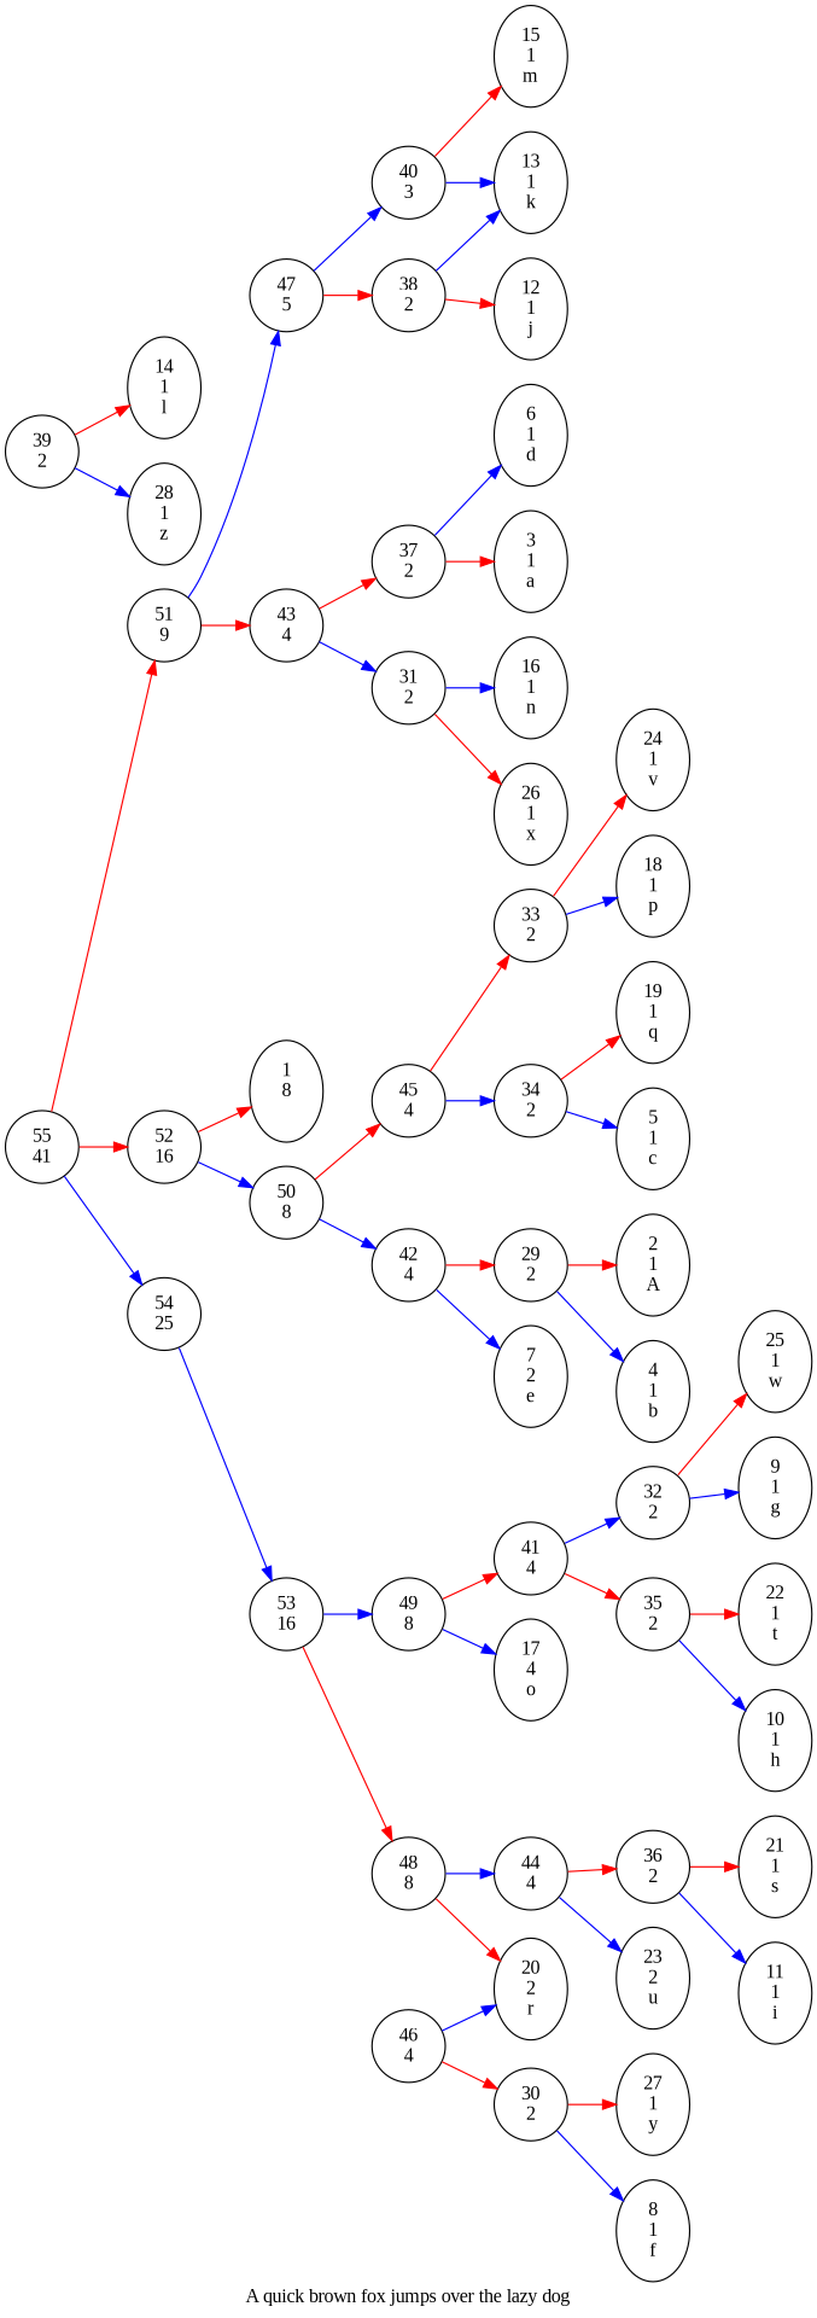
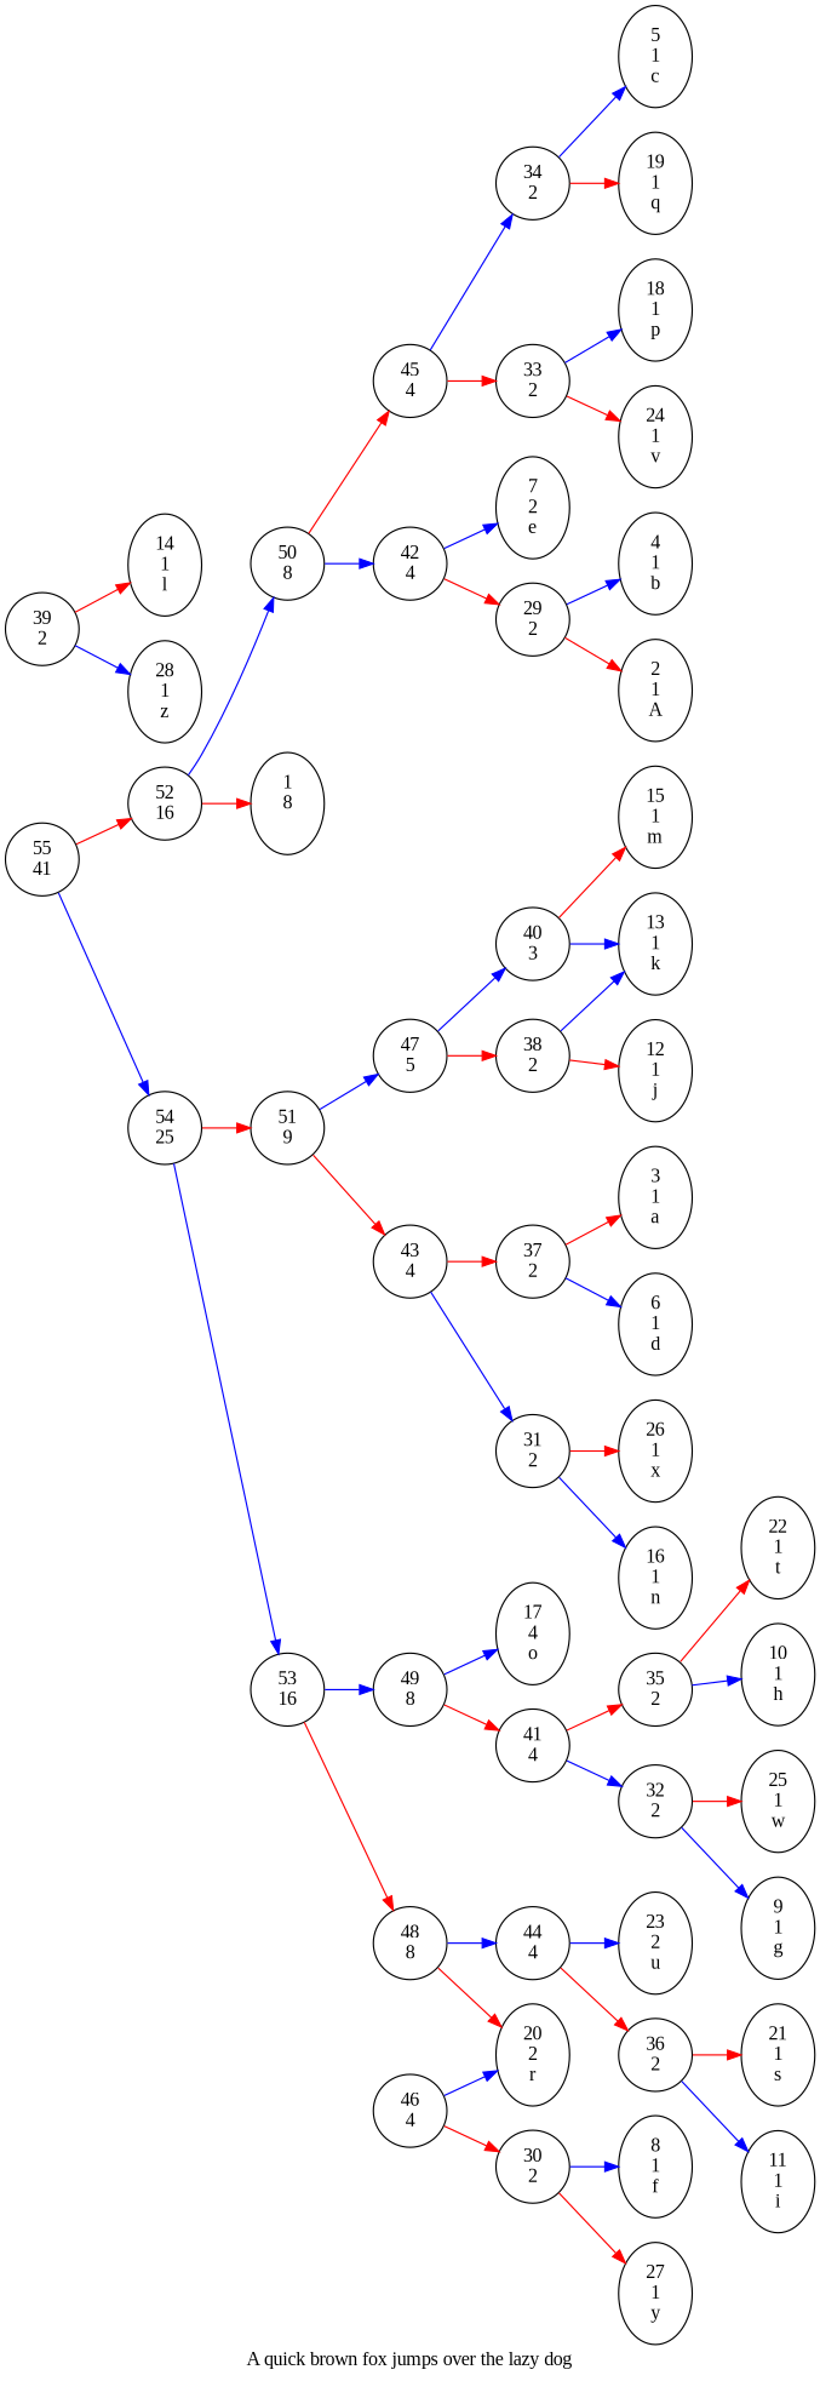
  digraph {
    fontname="Liberation Serif"
    label=" A quick brown fox jumps over the lazy dog "
    rankdir=LR
    node [fontname="Liberation Serif"]
    edge [color=red fontname="Liberation Serif"]
    "29\n2"
    "2\n1\nA"
    "4\n1\nb"
    "30\n2"
    "27\n1\ny"
    "8\n1\nf"
    "31\n2"
    "26\n1\nx"
    "16\n1\nn"
    "32\n2"
    "25\n1\nw"
    "9\n1\ng"
    "33\n2"
    "24\n1\nv"
    "18\n1\np"
    "34\n2"
    "19\n1\nq"
    "5\n1\nc"
    "35\n2"
    "22\n1\nt"
    "10\n1\nh"
    "36\n2"
    "21\n1\ns"
    "11\n1\ni"
    "37\n2"
    "3\n1\na"
    "6\n1\nd"
    "38\n2"
    "12\n1\nj"
    "13\n1\nk"
    "39\n2"
    "14\n1\nl"
    "28\n1\nz"
    "40\n3"
    "15\n1\nm"
    "41\n4"
    "42\n4"
    "7\n2\ne"
    "43\n4"
    "44\n4"
    "23\n2\nu"
    "45\n4"
    "46\n4"
    "20\n2\nr"
    "47\n5"
    "48\n8"
    "49\n8"
    "17\n4\no"
    "50\n8"
    "51\n9"
    "52\n16"
    "1\n8\n "
    "53\n16"
    "54\n25"
    "55\n41"
    "29\n2" -> "2\n1\nA"
    "29\n2" -> "4\n1\nb" [color=blue]
    "30\n2" -> "27\n1\ny"
    "30\n2" -> "8\n1\nf" [color=blue]
    "31\n2" -> "26\n1\nx"
    "31\n2" -> "16\n1\nn" [color=blue]
    "32\n2" -> "25\n1\nw"
    "32\n2" -> "9\n1\ng" [color=blue]
    "33\n2" -> "24\n1\nv"
    "33\n2" -> "18\n1\np" [color=blue]
    "34\n2" -> "19\n1\nq"
    "34\n2" -> "5\n1\nc" [color=blue]
    "35\n2" -> "22\n1\nt"
    "35\n2" -> "10\n1\nh" [color=blue]
    "36\n2" -> "21\n1\ns"
    "36\n2" -> "11\n1\ni" [color=blue]
    "37\n2" -> "3\n1\na"
    "37\n2" -> "6\n1\nd" [color=blue]
    "38\n2" -> "12\n1\nj"
    "38\n2" -> "13\n1\nk" [color=blue]
    "39\n2" -> "14\n1\nl"
    "39\n2" -> "28\n1\nz" [color=blue]
    "40\n3" -> "13\n1\nk" [color=blue]
    "40\n3" -> "15\n1\nm"
    "41\n4" -> "32\n2" [color=blue]
    "41\n4" -> "35\n2"
    "42\n4" -> "29\n2"
    "42\n4" -> "7\n2\ne" [color=blue]
    "43\n4" -> "31\n2" [color=blue]
    "43\n4" -> "37\n2"
    "44\n4" -> "36\n2"
    "44\n4" -> "23\n2\nu" [color=blue]
    "45\n4" -> "33\n2"
    "45\n4" -> "34\n2" [color=blue]
    "46\n4" -> "30\n2"
    "46\n4" -> "20\n2\nr" [color=blue]
    "47\n5" -> "38\n2"
    "47\n5" -> "40\n3" [color=blue]
    "48\n8" -> "44\n4" [color=blue]
    "48\n8" -> "20\n2\nr"
    "49\n8" -> "41\n4"
    "49\n8" -> "17\n4\no" [color=blue]
    "50\n8" -> "42\n4" [color=blue]
    "50\n8" -> "45\n4"
    "51\n9" -> "43\n4"
    "51\n9" -> "47\n5" [color=blue]
    "52\n16" -> "50\n8" [color=blue]
    "52\n16" -> "1\n8\n "
    "53\n16" -> "48\n8"
    "53\n16" -> "49\n8" [color=blue]
-   "55\n41" -> "51\n9"
+   "54\n25" -> "51\n9"
    "54\n25" -> "53\n16" [color=blue]
    "55\n41" -> "52\n16"
    "55\n41" -> "54\n25" [color=blue]
  }
